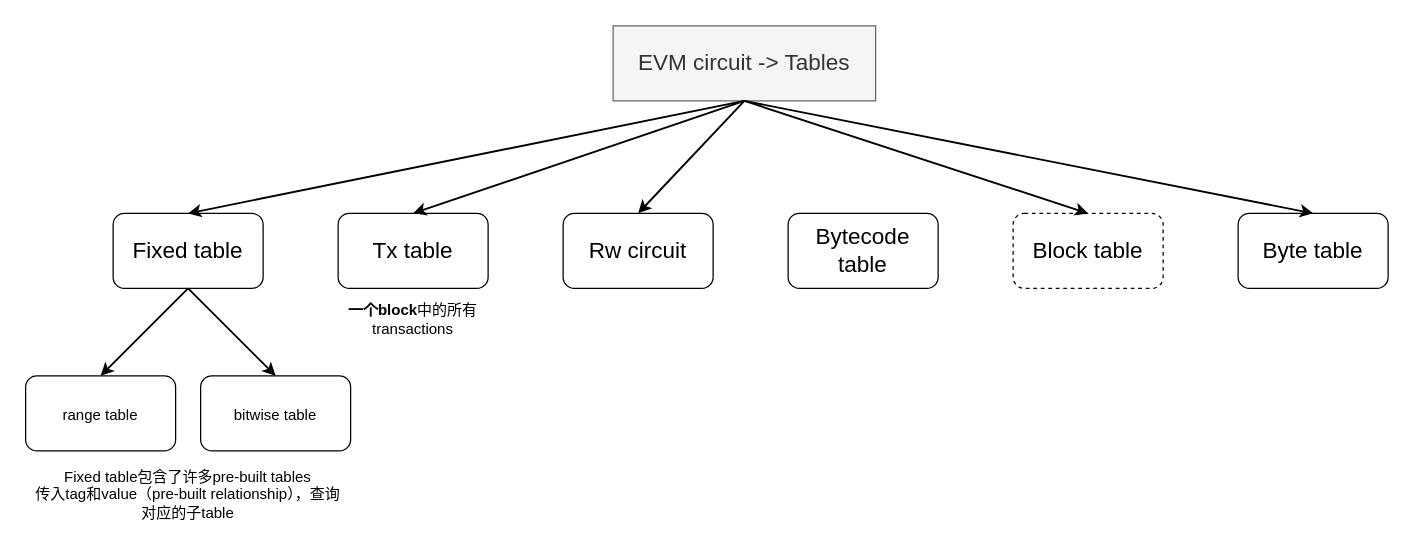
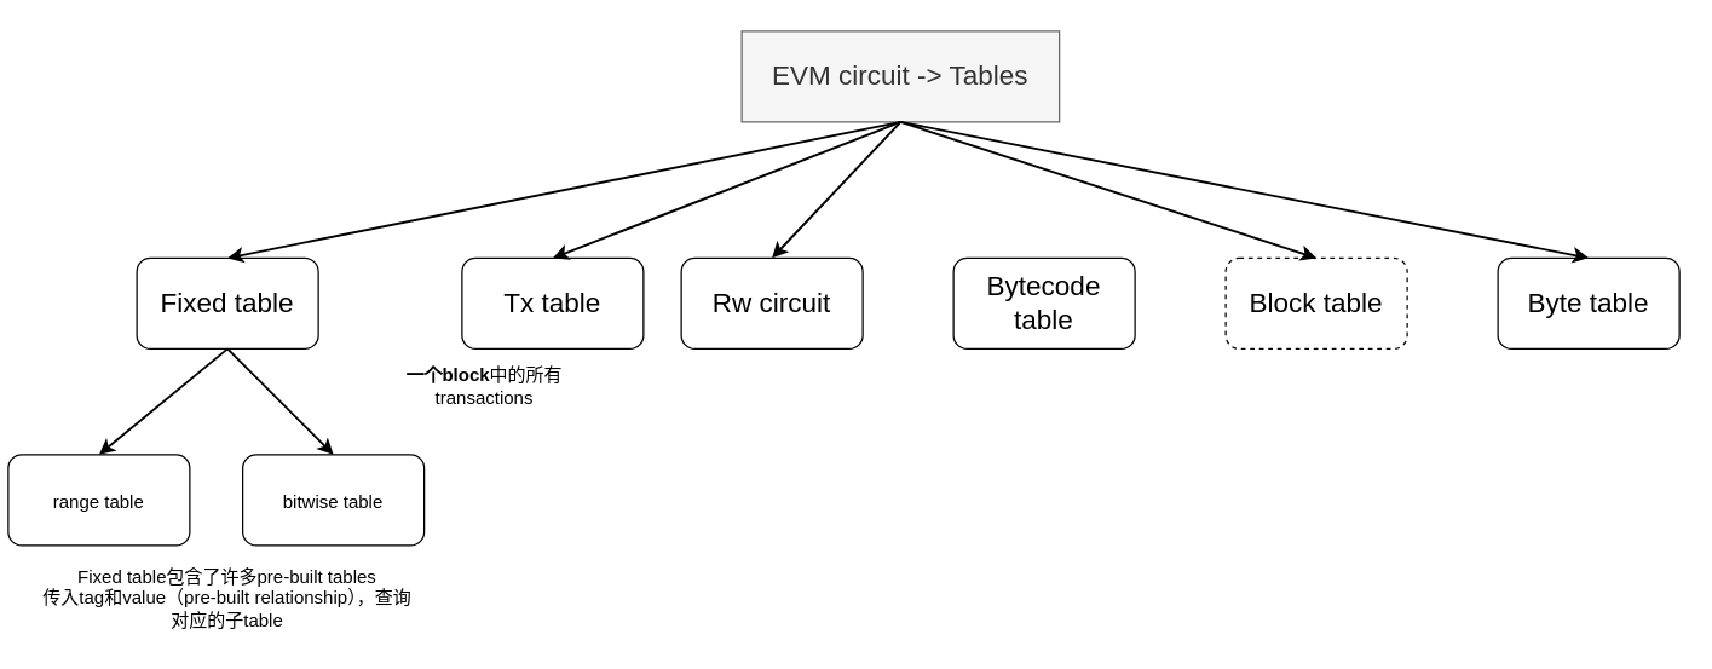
  <mxCell id="0" />
  <mxCell id="1" parent="0" />
  <mxCell id="2" value="&lt;font style=&quot;font-size: 18px;&quot;&gt;EVM circuit -&amp;gt; Tables&lt;/font&gt;" style="rounded=0;whiteSpace=wrap;html=1;fillColor=#f5f5f5;strokeColor=#666666;strokeWidth=1;fontColor=#333333;" vertex="1" parent="1"><mxGeometry x="490" y="20" width="210" height="60" as="geometry" /></mxCell>
  <mxCell id="3" value="Fixed table" style="rounded=1;whiteSpace=wrap;html=1;fontSize=18;strokeWidth=1;" vertex="1" parent="1"><mxGeometry x="90" y="170" width="120" height="60" as="geometry" /></mxCell>
- <mxCell id="4" value="Tx table" style="rounded=1;whiteSpace=wrap;html=1;fontSize=18;strokeWidth=1;" vertex="1" parent="1"><mxGeometry x="270" y="170" width="120" height="60" as="geometry" /></mxCell>
+ <mxCell id="4" value="Tx table" style="rounded=1;whiteSpace=wrap;html=1;fontSize=18;strokeWidth=1;" vertex="1" parent="1"><mxGeometry x="305" y="170" width="120" height="60" as="geometry" /></mxCell>
  <mxCell id="5" value="Rw circuit" style="rounded=1;whiteSpace=wrap;html=1;fontSize=18;strokeWidth=1;" vertex="1" parent="1"><mxGeometry x="450" y="170" width="120" height="60" as="geometry" /></mxCell>
  <mxCell id="6" value="Bytecode table" style="rounded=1;whiteSpace=wrap;html=1;fontSize=18;strokeWidth=1;" vertex="1" parent="1"><mxGeometry x="630" y="170" width="120" height="60" as="geometry" /></mxCell>
  <mxCell id="7" value="Block table" style="rounded=1;whiteSpace=wrap;html=1;fontSize=18;strokeWidth=1;dashed=1;" vertex="1" parent="1"><mxGeometry x="810" y="170" width="120" height="60" as="geometry" /></mxCell>
  <mxCell id="8" value="Byte table" style="rounded=1;whiteSpace=wrap;html=1;fontSize=18;strokeWidth=1;" vertex="1" parent="1"><mxGeometry x="990" y="170" width="120" height="60" as="geometry" /></mxCell>
  <mxCell id="9" value="" style="endArrow=classic;html=1;rounded=0;fontSize=18;exitX=0.5;exitY=1;exitDx=0;exitDy=0;entryX=0.5;entryY=0;entryDx=0;entryDy=0;strokeWidth=1.5;" edge="1" parent="1" source="2" target="3"><mxGeometry width="50" height="50" relative="1" as="geometry"><mxPoint x="410" y="240" as="sourcePoint" /><mxPoint x="460" y="190" as="targetPoint" /></mxGeometry></mxCell>
  <mxCell id="10" value="" style="endArrow=classic;html=1;rounded=0;fontSize=18;exitX=0.5;exitY=1;exitDx=0;exitDy=0;entryX=0.5;entryY=0;entryDx=0;entryDy=0;strokeWidth=1.5;" edge="1" parent="1" source="2" target="4"><mxGeometry width="50" height="50" relative="1" as="geometry"><mxPoint x="605" y="90" as="sourcePoint" /><mxPoint x="160" y="180" as="targetPoint" /></mxGeometry></mxCell>
  <mxCell id="11" value="" style="endArrow=classic;html=1;rounded=0;fontSize=18;exitX=0.5;exitY=1;exitDx=0;exitDy=0;entryX=0.5;entryY=0;entryDx=0;entryDy=0;strokeWidth=1.5;" edge="1" parent="1" source="2" target="5"><mxGeometry width="50" height="50" relative="1" as="geometry"><mxPoint x="605" y="90" as="sourcePoint" /><mxPoint x="340" y="180" as="targetPoint" /></mxGeometry></mxCell>
  <mxCell id="12" value="" style="endArrow=classic;html=1;rounded=0;fontSize=18;exitX=0.5;exitY=1;exitDx=0;exitDy=0;entryX=0.5;entryY=0;entryDx=0;entryDy=0;strokeWidth=1.5;" edge="1" parent="1" source="2" target="7"><mxGeometry width="50" height="50" relative="1" as="geometry"><mxPoint x="605" y="90" as="sourcePoint" /><mxPoint x="700" y="180" as="targetPoint" /></mxGeometry></mxCell>
  <mxCell id="13" value="" style="endArrow=classic;html=1;rounded=0;fontSize=18;exitX=0.5;exitY=1;exitDx=0;exitDy=0;entryX=0.5;entryY=0;entryDx=0;entryDy=0;strokeWidth=1.5;" edge="1" parent="1" source="2" target="8"><mxGeometry width="50" height="50" relative="1" as="geometry"><mxPoint x="605" y="90" as="sourcePoint" /><mxPoint x="880" y="180" as="targetPoint" /></mxGeometry></mxCell>
- <mxCell id="14" value="&lt;font style=&quot;font-size: 12px;&quot;&gt;range table&lt;/font&gt;" style="rounded=1;whiteSpace=wrap;html=1;fontSize=18;strokeWidth=1;" vertex="1" parent="1"><mxGeometry x="20" y="300" width="120" height="60" as="geometry" /></mxCell>
+ <mxCell id="14" value="&lt;font style=&quot;font-size: 12px;&quot;&gt;range table&lt;/font&gt;" style="rounded=1;whiteSpace=wrap;html=1;fontSize=18;strokeWidth=1;" vertex="1" parent="1"><mxGeometry x="5" y="300" width="120" height="60" as="geometry" /></mxCell>
  <mxCell id="15" value="&lt;font style=&quot;font-size: 12px;&quot;&gt;bitwise table&lt;/font&gt;" style="rounded=1;whiteSpace=wrap;html=1;fontSize=18;strokeWidth=1;" vertex="1" parent="1"><mxGeometry x="160" y="300" width="120" height="60" as="geometry" /></mxCell>
  <mxCell id="16" value="" style="endArrow=classic;html=1;rounded=0;fontSize=18;exitX=0.5;exitY=1;exitDx=0;exitDy=0;entryX=0.5;entryY=0;entryDx=0;entryDy=0;strokeWidth=1.5;" edge="1" parent="1" source="3" target="14"><mxGeometry width="50" height="50" relative="1" as="geometry"><mxPoint x="140" y="260" as="sourcePoint" /><mxPoint x="55" y="350" as="targetPoint" /></mxGeometry></mxCell>
  <mxCell id="17" value="" style="endArrow=classic;html=1;rounded=0;fontSize=18;exitX=0.5;exitY=1;exitDx=0;exitDy=0;strokeWidth=1.5;entryX=0.5;entryY=0;entryDx=0;entryDy=0;" edge="1" parent="1" source="3" target="15"><mxGeometry width="50" height="50" relative="1" as="geometry"><mxPoint x="160" y="240" as="sourcePoint" /><mxPoint x="230" y="280" as="targetPoint" /></mxGeometry></mxCell>
  <mxCell id="18" value="Fixed table包含了许多pre-built tables&lt;br&gt;传入tag和value（pre-built relationship），查询对应的子table" style="text;html=1;strokeColor=none;fillColor=none;align=center;verticalAlign=middle;whiteSpace=wrap;rounded=0;fontSize=12;" vertex="1" parent="1"><mxGeometry x="25" y="370" width="250" height="50" as="geometry" /></mxCell>
- <mxCell id="19" value="&lt;b&gt;一个block&lt;/b&gt;中的所有transactions" style="text;html=1;strokeColor=none;fillColor=none;align=center;verticalAlign=middle;whiteSpace=wrap;rounded=0;fontSize=12;" vertex="1" parent="1"><mxGeometry x="275" y="240" width="110" height="30" as="geometry" /></mxCell>
+ <mxCell id="19" value="&lt;b&gt;一个block&lt;/b&gt;中的所有transactions" style="text;html=1;strokeColor=none;fillColor=none;align=center;verticalAlign=middle;whiteSpace=wrap;rounded=0;fontSize=12;" vertex="1" parent="1"><mxGeometry x="265" y="240" width="110" height="30" as="geometry" /></mxCell>
